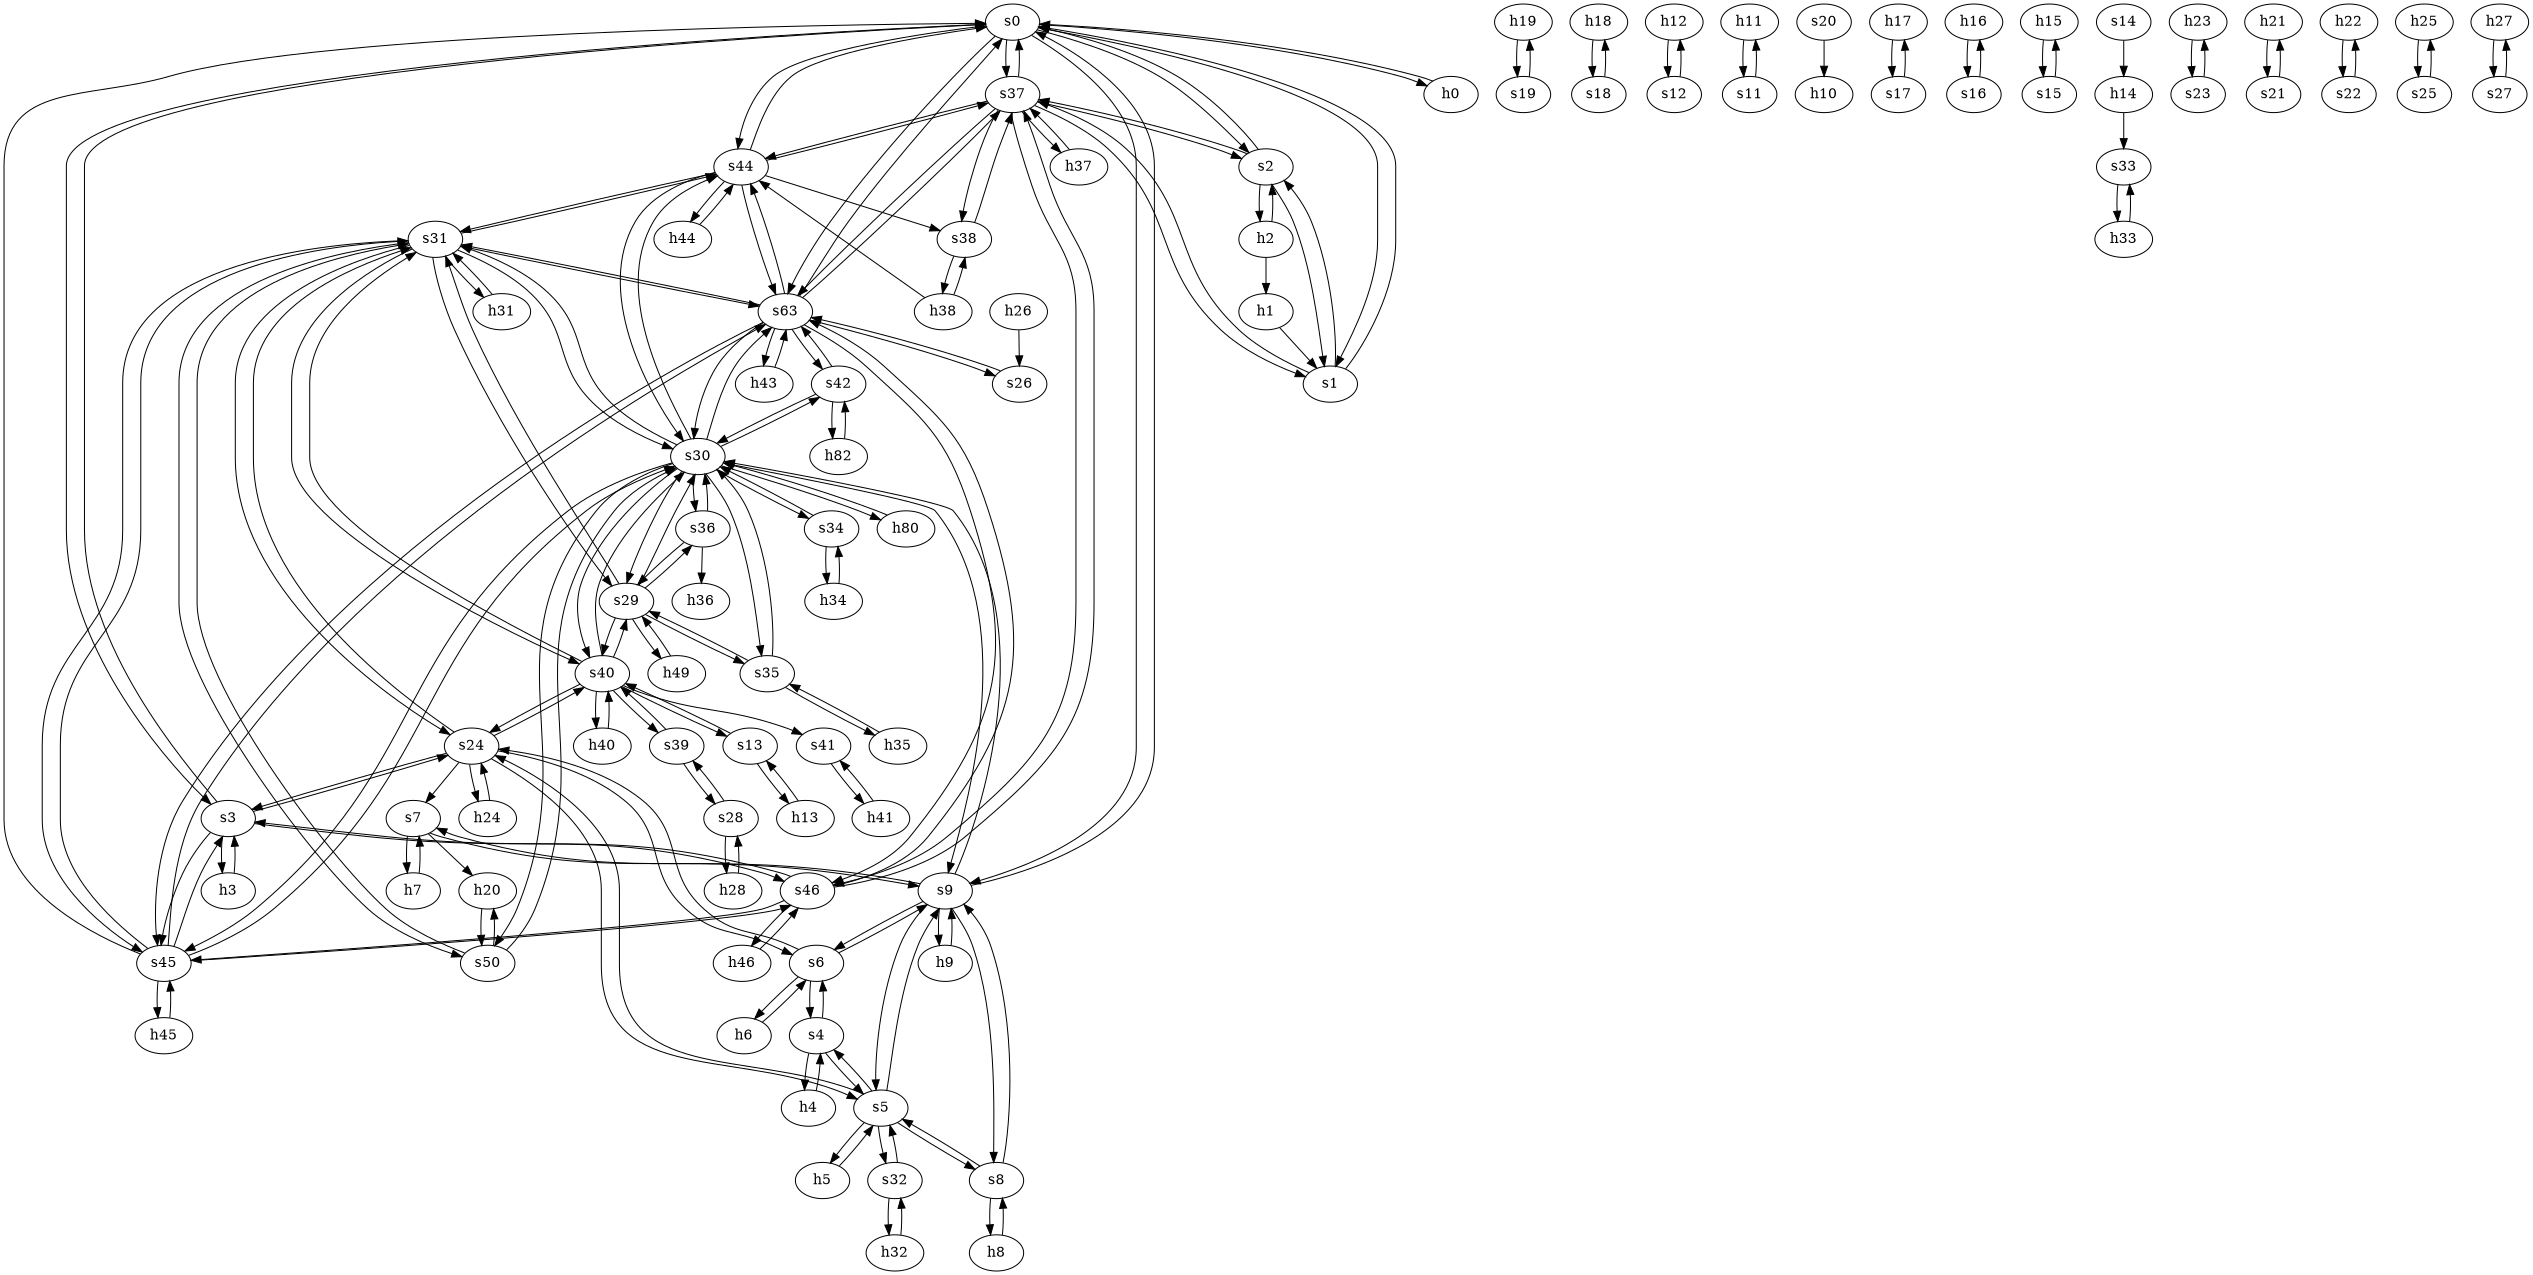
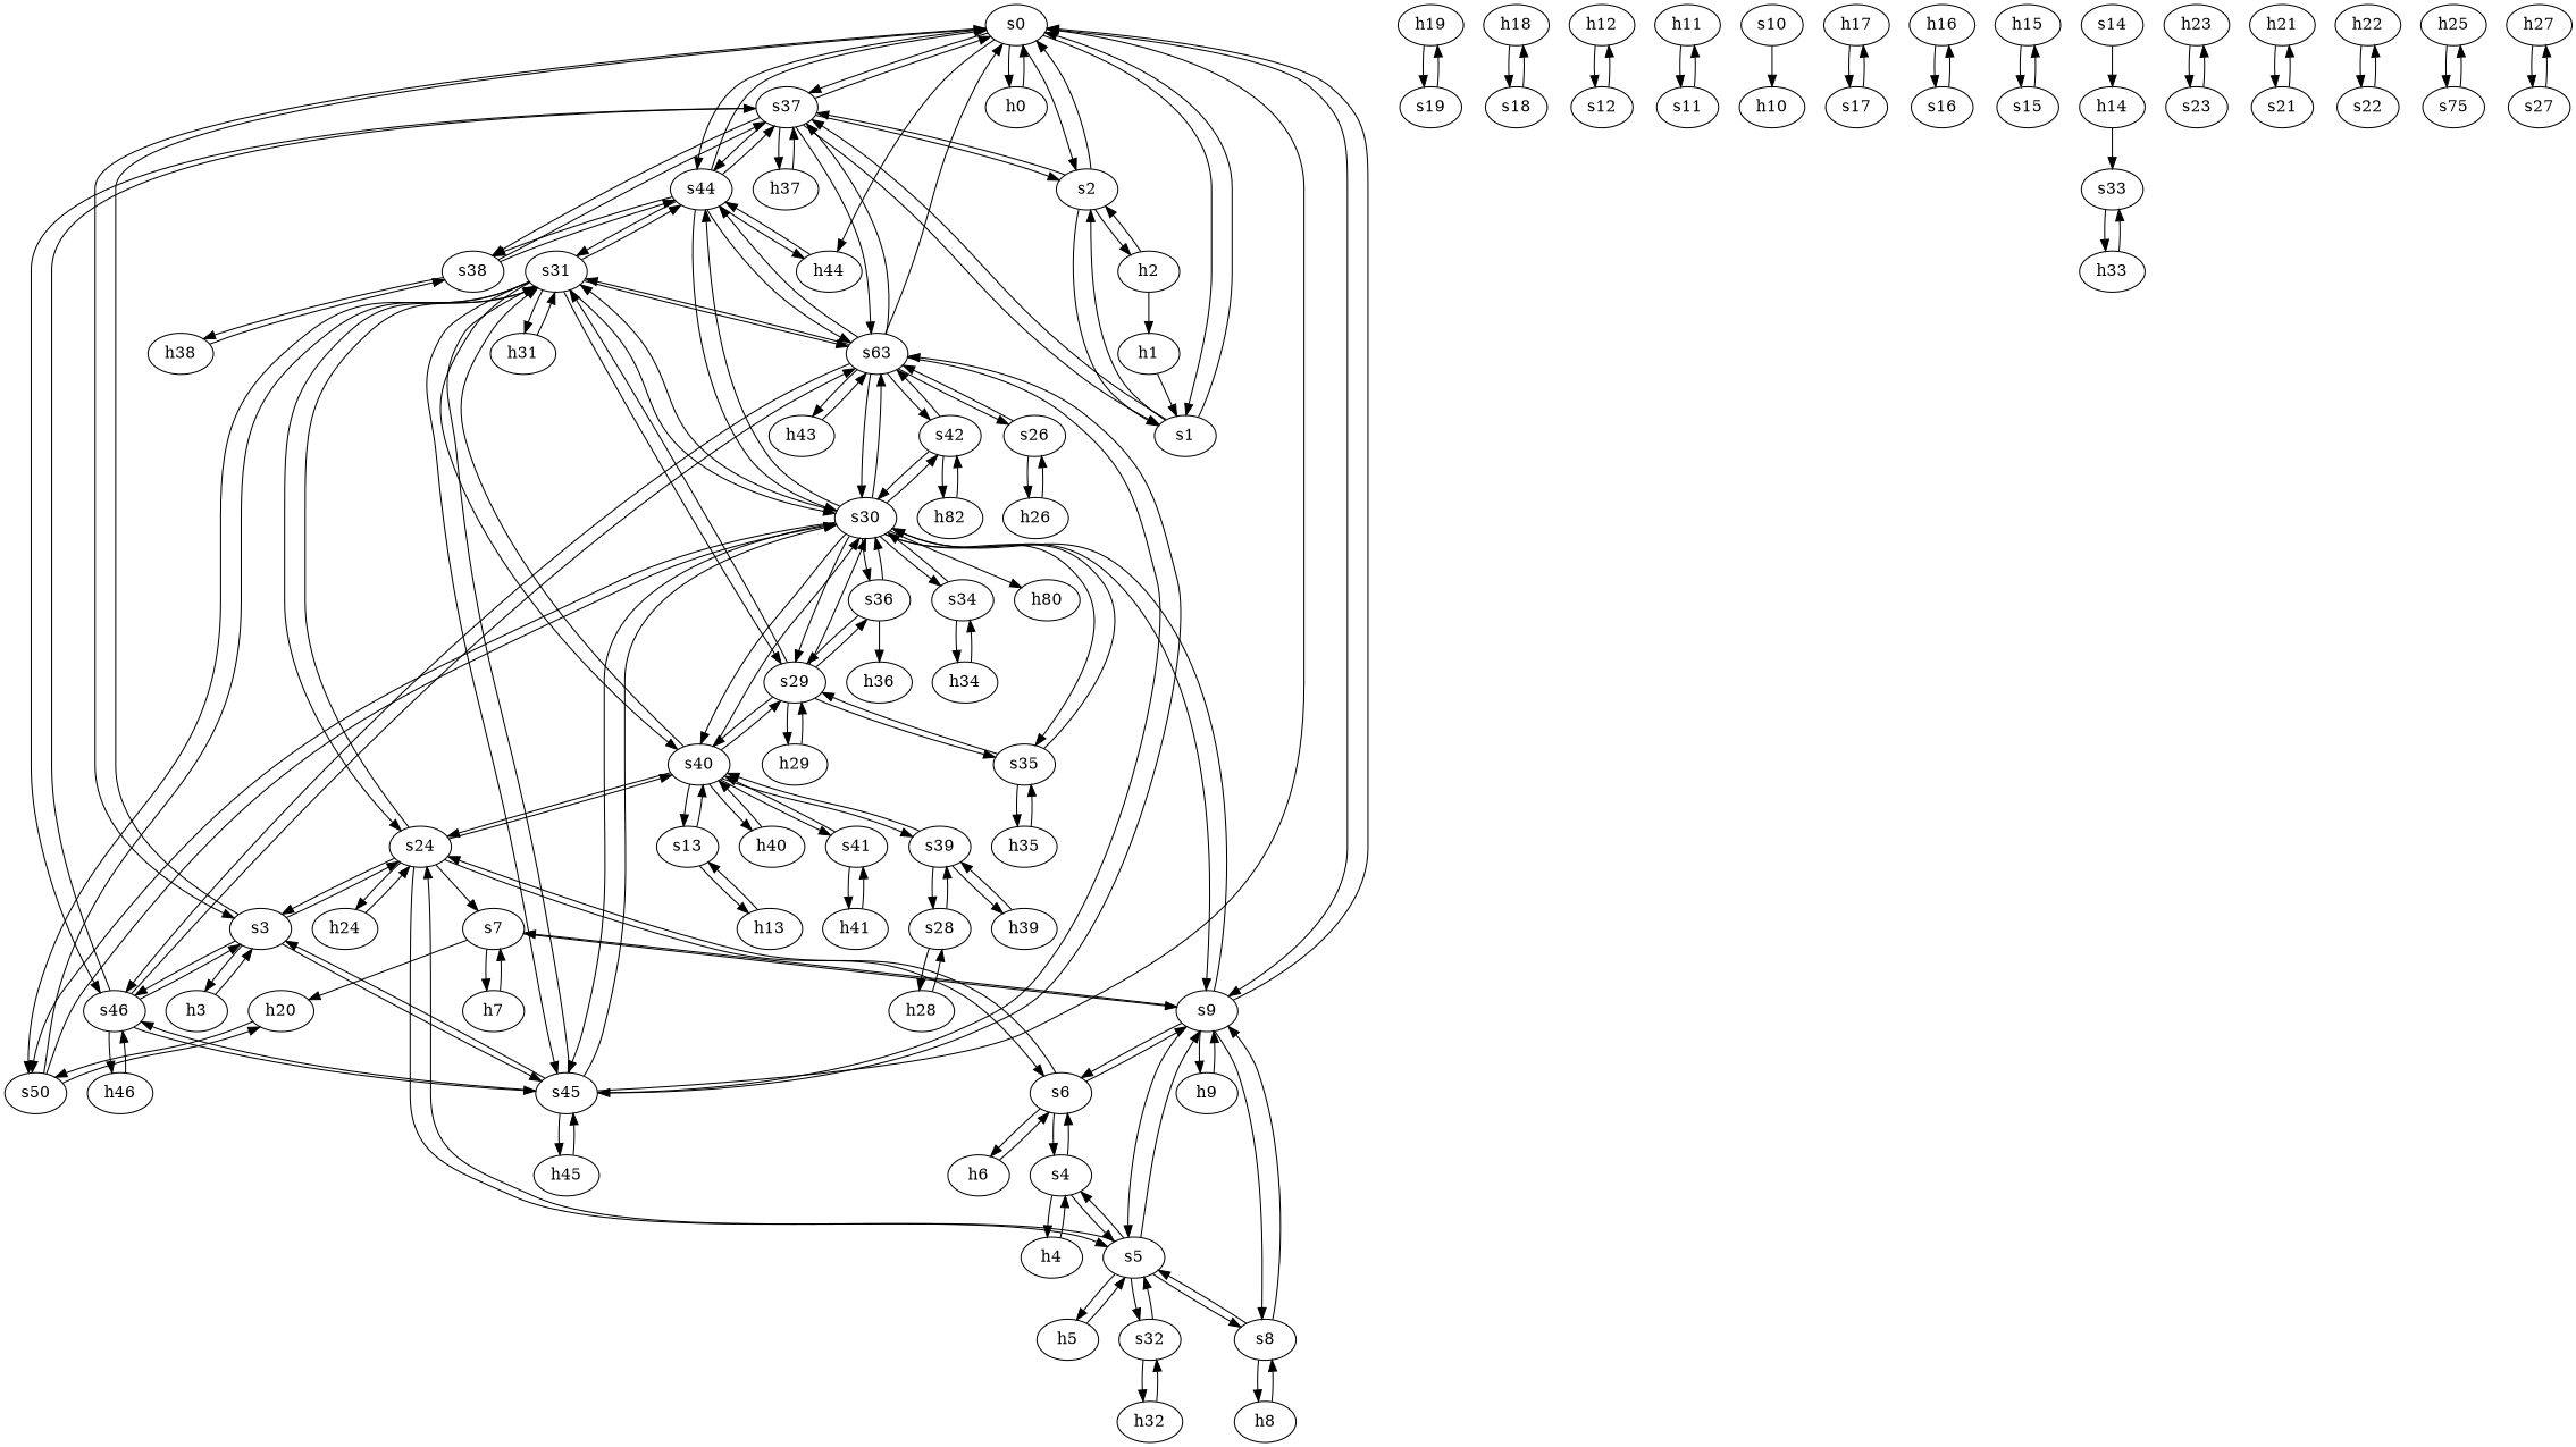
  strict digraph {
    node [type=switch]
    edge [capacity="1Gbps" cost=1 dst_port=1 src_port=1]
    s0
    s37
    s44
    s2
    n5 [label=s63]
    s3
    s9
    h0 [ip="111.0.0.0" mac="00:00:00:00:0:0" type=host]
    s1
    s46
    s38
    h37 [ip="111.0.37.37" mac="00:00:00:00:37:37" type=host]
    s45
    h45 [ip="111.0.45.45" mac="00:00:00:00:45:45" type=host]
    s30
    s31
    h44 [ip="111.0.44.44" mac="00:00:00:00:44:44" type=host]
    h2 [ip="111.0.2.2" mac="00:00:00:00:2:2" type=host]
    h43 [ip="111.0.43.43" mac="00:00:00:00:43:43" type=host]
    s42
    s26
    s24
    h3 [ip="111.0.3.3" mac="00:00:00:00:3:3" type=host]
    s7
    s5
    s8
    s6
    h9 [ip="111.0.9.9" mac="00:00:00:00:9:9" type=host]
    h46 [ip="111.0.46.46" mac="00:00:00:00:46:46" type=host]
    h38 [ip="111.0.38.38" mac="00:00:00:00:38:38" type=host]
    s40
    n32 [label=s50]
    s29
    s35
    s34
    s36
    n37 [ip="111.0.30.30" label=h80 mac="00:00:00:00:30:30" type=host]
    h31 [ip="111.0.31.31" mac="00:00:00:00:31:31" type=host]
    h1 [ip="111.0.1.1" mac="00:00:00:00:1:1" type=host]
    n40 [ip="111.0.42.42" label=h82 mac="00:00:00:00:42:42" type=host]
    h26 [ip="111.0.26.26" mac="00:00:00:00:26:26" type=host]
    h24 [ip="111.0.24.24" mac="00:00:00:00:24:24" type=host]
    h7 [ip="111.0.7.7" mac="00:00:00:00:7:7" type=host]
    h20 [ip="111.0.20.20" mac="00:00:00:00:20:20" type=host]
    h5 [ip="111.0.5.5" mac="00:00:00:00:5:5" type=host]
    s4
    s32
    h8 [ip="111.0.8.8" mac="00:00:00:00:8:8" type=host]
    h6 [ip="111.0.6.6" mac="00:00:00:00:6:6" type=host]
    s41
    h40 [ip="111.0.40.40" mac="00:00:00:00:40:40" type=host]
    s39
    s13
    h4 [ip="111.0.4.4" mac="00:00:00:00:4:4" type=host]
    h32 [ip="111.0.32.32" mac="00:00:00:00:32:32" type=host]
    h41 [ip="111.0.41.41" mac="00:00:00:00:41:41" type=host]
-   h29 [ip="111.0.29.29" mac="00:00:00:00:29:29" type=host label=h49]
+   h29 [ip="111.0.29.29" mac="00:00:00:00:29:29" type=host]
+   h39 [ip="111.0.39.39" mac="00:00:00:00:39:39" type=host]
    s28
    h13 [ip="111.0.13.13" mac="00:00:00:00:13:13" type=host]
    h35 [ip="111.0.35.35" mac="00:00:00:00:35:35" type=host]
    h34 [ip="111.0.34.34" mac="00:00:00:00:34:34" type=host]
    h36 [ip="111.0.36.36" mac="00:00:00:00:36:36" type=host]
    h28 [ip="111.0.28.28" mac="00:00:00:00:28:28" type=host]
    h19 [ip="111.0.19.19" mac="00:00:00:00:19:19" type=host]
    s19
    h18 [ip="111.0.18.18" mac="00:00:00:00:18:18" type=host]
    s18
    h12 [ip="111.0.12.12" mac="00:00:00:00:12:12" type=host]
    s12
    h11 [ip="111.0.11.11" mac="00:00:00:00:11:11" type=host]
    s11
    h10 [ip="111.0.10.10" mac="00:00:00:00:10:10" type=host]
-   s10 [label=s20]
+   s10
    h17 [ip="111.0.17.17" mac="00:00:00:00:17:17" type=host]
    s17
    h16 [ip="111.0.16.16" mac="00:00:00:00:16:16" type=host]
    s16
    h15 [ip="111.0.15.15" mac="00:00:00:00:15:15" type=host]
    s15
    h14 [ip="111.0.14.14" mac="00:00:00:00:14:14" type=host]
    s14
    s33
    h33 [ip="111.0.33.33" mac="00:00:00:00:33:33" type=host]
    h23 [ip="111.0.23.23" mac="00:00:00:00:23:23" type=host]
    s23
    h21 [ip="111.0.21.21" mac="00:00:00:00:21:21" type=host]
    s21
    h22 [ip="111.0.22.22" mac="00:00:00:00:22:22" type=host]
    s22
    h25 [ip="111.0.25.25" mac="00:00:00:00:25:25" type=host]
-   s25
+   s25 [label=s75]
    h27 [ip="111.0.27.27" mac="00:00:00:00:27:27" type=host]
    s27
    s0 -> s37 [dst_port=5 src_port=17]
    s0 -> s44 [dst_port=6 src_port=30]
    s0 -> s2 [dst_port=3 src_port=7]
-   s0 -> n5 [dst_port=6 src_port=25]
+   s0 -> h44 [dst_port=6 src_port=25]
    s0 -> s3 [dst_port=7 src_port=13]
    s0 -> s9 [dst_port=4 src_port=20]
    s0 -> h0
    s0 -> s1 [dst_port=5 src_port=5]
    s37 -> s0 [dst_port=17 src_port=5]
    s37 -> s44 [dst_port=29 src_port=21]
    s37 -> s2 [dst_port=7 src_port=10]
    s37 -> n5 [dst_port=29 src_port=16]
    s37 -> s1 [dst_port=10 src_port=8]
    s37 -> s46 [dst_port=7 src_port=24]
    s37 -> s38 [dst_port=2 src_port=11]
    s37 -> h37
    s44 -> s0 [dst_port=30 src_port=6]
    s44 -> s37 [dst_port=21 src_port=29]
    s44 -> n5 [dst_port=36 src_port=34]
    s44 -> s38 [dst_port=3 src_port=30]
    s44 -> s30 [dst_port=49 src_port=17]
    s44 -> s31 [dst_port=42 src_port=24]
    s44 -> h44
    s2 -> s0 [dst_port=7 src_port=3]
    s2 -> s37 [dst_port=10 src_port=7]
    s2 -> s1 [dst_port=7 src_port=5]
    s2 -> h2
    n5 -> s0 [dst_port=25 src_port=6]
    n5 -> s37 [dst_port=16 src_port=29]
    n5 -> s44 [dst_port=34 src_port=36]
    n5 -> s46 [dst_port=10 src_port=43]
    n5 -> s45 [dst_port=19 src_port=40]
    n5 -> s30 [dst_port=38 src_port=16]
    n5 -> s31 [dst_port=35 src_port=24]
    n5 -> h43
    n5 -> s42 [dst_port=6 src_port=32]
    n5 -> s26 [dst_port=2 src_port=7]
    s3 -> s0 [dst_port=13 src_port=7]
    s3 -> s46 [dst_port=4 src_port=15]
    s3 -> s45 [dst_port=5 src_port=12]
    s3 -> s24 [dst_port=4 src_port=10]
    s3 -> h3
    s9 -> s0 [dst_port=20 src_port=4]
    s9 -> s30 [dst_port=7 src_port=18]
    s9 -> s7 [dst_port=3 src_port=10]
    s9 -> s5 [dst_port=11 src_port=7]
    s9 -> s8 [dst_port=5 src_port=12]
    s9 -> s6 [dst_port=7 src_port=9]
    s9 -> h9
    h0 -> s0
    s1 -> s0 [dst_port=5 src_port=5]
    s1 -> s37 [dst_port=8 src_port=10]
    s1 -> s2 [dst_port=5 src_port=7]
    s46 -> s37 [dst_port=24 src_port=7]
    s46 -> n5 [dst_port=43 src_port=10]
    s46 -> s3 [dst_port=15 src_port=4]
    s46 -> s45 [dst_port=22 src_port=13]
    s46 -> h46
    s38 -> s37 [dst_port=11 src_port=2]
-   h38 -> s44 [dst_port=30 src_port=3]
+   s38 -> s44 [dst_port=30 src_port=3]
    s38 -> h38
    h37 -> s37
    s45 -> s0 [dst_port=32 src_port=3]
    s45 -> n5 [dst_port=40 src_port=19]
    s45 -> s3 [dst_port=12 src_port=5]
    s45 -> s46 [dst_port=13 src_port=22]
    s45 -> h45
    s45 -> s30 [dst_port=54 src_port=10]
    s45 -> s31 [dst_port=47 src_port=15]
    h45 -> s45
    s30 -> s44 [dst_port=17 src_port=49]
    s30 -> n5 [dst_port=16 src_port=38]
    s30 -> s9 [dst_port=18 src_port=7]
    s30 -> s45 [dst_port=10 src_port=54]
    s30 -> s31 [dst_port=24 src_port=68]
    s30 -> s42 [dst_port=3 src_port=29]
    s30 -> s40 [dst_port=12 src_port=27]
    s30 -> n32 [dst_port=4 src_port=10]
    s30 -> s29 [dst_port=12 src_port=15]
    s30 -> s35 [dst_port=3 src_port=17]
    s30 -> s34 [dst_port=2 src_port=16]
    s30 -> s36 [dst_port=7 src_port=20]
    s30 -> n37
    s31 -> s44 [dst_port=24 src_port=42]
    s31 -> n5 [dst_port=24 src_port=35]
    s31 -> s45 [dst_port=15 src_port=47]
    s31 -> s30 [dst_port=68 src_port=24]
    s31 -> s24 [dst_port=14 src_port=5]
    s31 -> s40 [dst_port=15 src_port=27]
    s31 -> n32 [dst_port=5 src_port=2]
    s31 -> s29 [dst_port=17 src_port=10]
    s31 -> h31
    h44 -> s44
    h2 -> s2
    h2 -> h1
    h43 -> n5
    s42 -> n5 [dst_port=32 src_port=6]
    s42 -> s30 [dst_port=29 src_port=3]
    s42 -> n40
    s26 -> n5 [dst_port=7 src_port=2]
+   s26 -> h26
    s24 -> s3 [dst_port=10 src_port=4]
    s24 -> s31 [dst_port=5 src_port=14]
    s24 -> s7 [dst_port=2 src_port=10]
    s24 -> s5 [dst_port=6 src_port=7]
    s24 -> s6 [dst_port=5 src_port=9]
    s24 -> s40 [dst_port=3 src_port=11]
    s24 -> h24
    h3 -> s3
    s7 -> s9 [dst_port=10 src_port=3]
    s7 -> h7
    s7 -> h20 [dst_port=10 src_port=2]
    s5 -> s9 [dst_port=7 src_port=11]
    s5 -> s24 [dst_port=7 src_port=6]
    s5 -> s8 [dst_port=3 src_port=8]
    s5 -> h5
    s5 -> s4 [dst_port=3 src_port=3]
    s5 -> s32 [dst_port=3 src_port=13]
    s8 -> s9 [dst_port=12 src_port=5]
    s8 -> s5 [dst_port=8 src_port=3]
    s8 -> h8
    s6 -> s9 [dst_port=9 src_port=7]
    s6 -> s24 [dst_port=9 src_port=5]
    s6 -> s4 [dst_port=5 src_port=3]
    s6 -> h6
    h9 -> s9
    h46 -> s46
    h38 -> s38
    s40 -> s30 [dst_port=27 src_port=12]
    s40 -> s31 [dst_port=27 src_port=15]
    s40 -> s24 [dst_port=11 src_port=3]
    s40 -> s29 [dst_port=3 src_port=5]
    s40 -> s41 [dst_port=6 src_port=22]
    s40 -> h40
    s40 -> s39 [dst_port=4 src_port=17]
    s40 -> s13 [dst_port=2 src_port=2]
    n32 -> s30 [dst_port=10 src_port=4]
    n32 -> s31 [dst_port=2 src_port=5]
    n32 -> h20
    s29 -> s30 [dst_port=15 src_port=12]
    s29 -> s31 [dst_port=10 src_port=17]
    s29 -> s40 [dst_port=5 src_port=3]
    s29 -> s35 [dst_port=2 src_port=4]
    s29 -> s36 [dst_port=4 src_port=7]
    s29 -> h29
    s35 -> s30 [dst_port=17 src_port=3]
    s35 -> s29 [dst_port=4 src_port=2]
    s35 -> h35
    s34 -> s30 [dst_port=16 src_port=2]
    s34 -> h34
    s36 -> s30 [dst_port=20 src_port=7]
    s36 -> s29 [dst_port=7 src_port=4]
    s36 -> h36
-   n37 -> s30
    h31 -> s31
    h1 -> s1
    n40 -> s42
    h26 -> s26
    h24 -> s24
    h7 -> s7
    h20 -> n32
    h5 -> s5
    s4 -> s5 [dst_port=3 src_port=3]
    s4 -> s6 [dst_port=3 src_port=5]
    s4 -> h4
    s32 -> s5 [dst_port=13 src_port=3]
    s32 -> h32
    h8 -> s8
    h6 -> s6
+   s41 -> s40 [dst_port=22 src_port=6]
    s41 -> h41
    h40 -> s40
    s39 -> s40 [dst_port=17 src_port=4]
+   s39 -> h39
    s39 -> s28 [dst_port=2 src_port=2]
    s13 -> s40 [dst_port=2 src_port=2]
    s13 -> h13
    h4 -> s4
    h32 -> s32
    h41 -> s41
    h29 -> s29
+   h39 -> s39
    s28 -> s39 [dst_port=2 src_port=2]
    s28 -> h28
    h13 -> s13
    h35 -> s35
    h34 -> s34
    h28 -> s28
    h19 -> s19
    s19 -> h19
    h18 -> s18
    s18 -> h18
    h12 -> s12
    s12 -> h12
    h11 -> s11
    s11 -> h11
    s10 -> h10
    h17 -> s17
    s17 -> h17
    h16 -> s16
    s16 -> h16
    h15 -> s15
    s15 -> h15
    h14 -> s33
    s14 -> h14
    s33 -> h33
    h33 -> s33
    h23 -> s23
    s23 -> h23
    h21 -> s21
    s21 -> h21
    h22 -> s22
    s22 -> h22
    h25 -> s25
    s25 -> h25
    h27 -> s27
    s27 -> h27
  }
